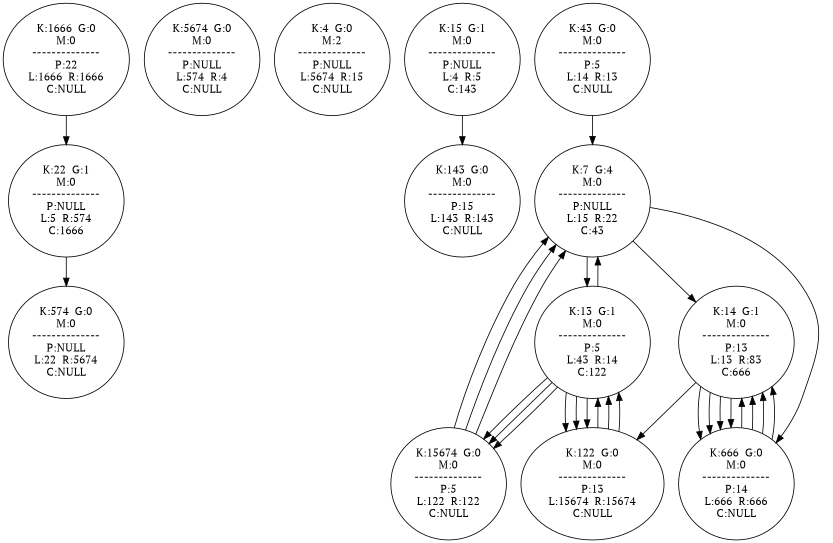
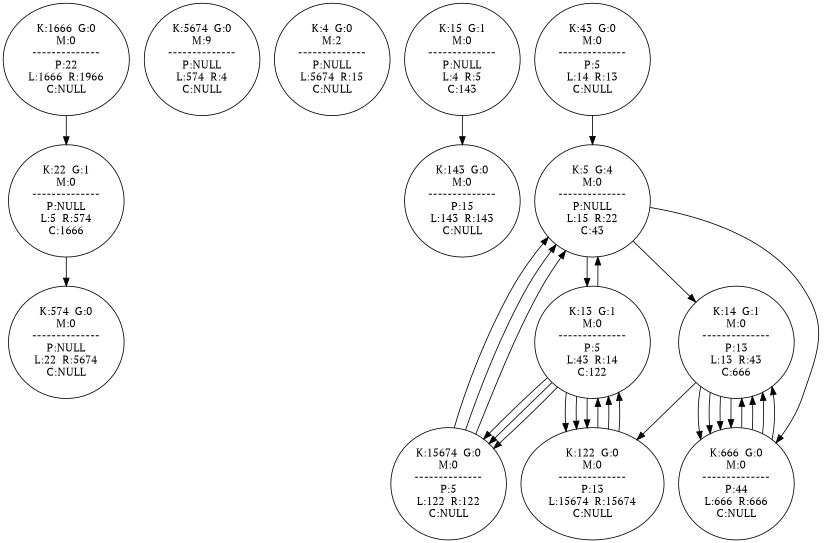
  digraph {
    fontname="PT Serif"
    node [fontname="PT Serif"]
    edge [fontname="PT Serif"]
    n1 [label="K:22  G:1\nM:0\n--------------\nP:NULL\nL:5  R:574\nC:1666"]
    n2 [label="K:574  G:0\nM:0\n--------------\nP:NULL\nL:22  R:5674\nC:NULL"]
-   n3 [label="K:1666  G:0\nM:0\n--------------\nP:22\nL:1666  R:1666\nC:NULL"]
-   n4 [label="K:5674  G:0\nM:0\n--------------\nP:NULL\nL:574  R:4\nC:NULL"]
+   n3 [label="K:1666  G:0\nM:0\n--------------\nP:22\nL:1666  R:1966\nC:NULL"]
+   n4 [label="K:5674  G:0\nM:9\n--------------\nP:NULL\nL:574  R:4\nC:NULL"]
    n5 [label="K:4  G:0\nM:2\n--------------\nP:NULL\nL:5674  R:15\nC:NULL"]
    n6 [label="K:15  G:1\nM:0\n--------------\nP:NULL\nL:4  R:5\nC:143"]
    n7 [label="K:143  G:0\nM:0\n--------------\nP:15\nL:143  R:143\nC:NULL"]
-   n8 [label="K:7  G:4\nM:0\n--------------\nP:NULL\nL:15  R:22\nC:43"]
+   n8 [label="K:5  G:4\nM:0\n--------------\nP:NULL\nL:15  R:22\nC:43"]
    n9 [label="K:13  G:1\nM:0\n--------------\nP:5\nL:43  R:14\nC:122"]
-   n10 [label="K:14  G:1\nM:0\n--------------\nP:13\nL:13  R:83\nC:666"]
-   n11 [label="K:666  G:0\nM:0\n--------------\nP:14\nL:666  R:666\nC:NULL"]
+   n10 [label="K:14  G:1\nM:0\n--------------\nP:13\nL:13  R:43\nC:666"]
+   n11 [label="K:666  G:0\nM:0\n--------------\nP:44\nL:666  R:666\nC:NULL"]
    n12 [label="K:43  G:0\nM:0\n--------------\nP:5\nL:14  R:13\nC:NULL"]
    n13 [label="K:122  G:0\nM:0\n--------------\nP:13\nL:15674  R:15674\nC:NULL"]
    n14 [label="K:15674  G:0\nM:0\n--------------\nP:5\nL:122  R:122\nC:NULL"]
    n1 -> n2
    n3 -> n1
    n6 -> n7
    n8 -> n9
    n8 -> n10
    n8 -> n11
    n9 -> n8
    n9 -> n13
    n9 -> n13
    n9 -> n13
    n9 -> n14
    n9 -> n14
    n9 -> n14
    n10 -> n11
    n10 -> n11
    n10 -> n11
    n10 -> n11
    n10 -> n13
    n11 -> n10
    n11 -> n10
    n11 -> n10
    n11 -> n10
    n12 -> n8
    n13 -> n9
    n13 -> n9
    n13 -> n9
    n14 -> n8
    n14 -> n8
    n14 -> n8
  }
